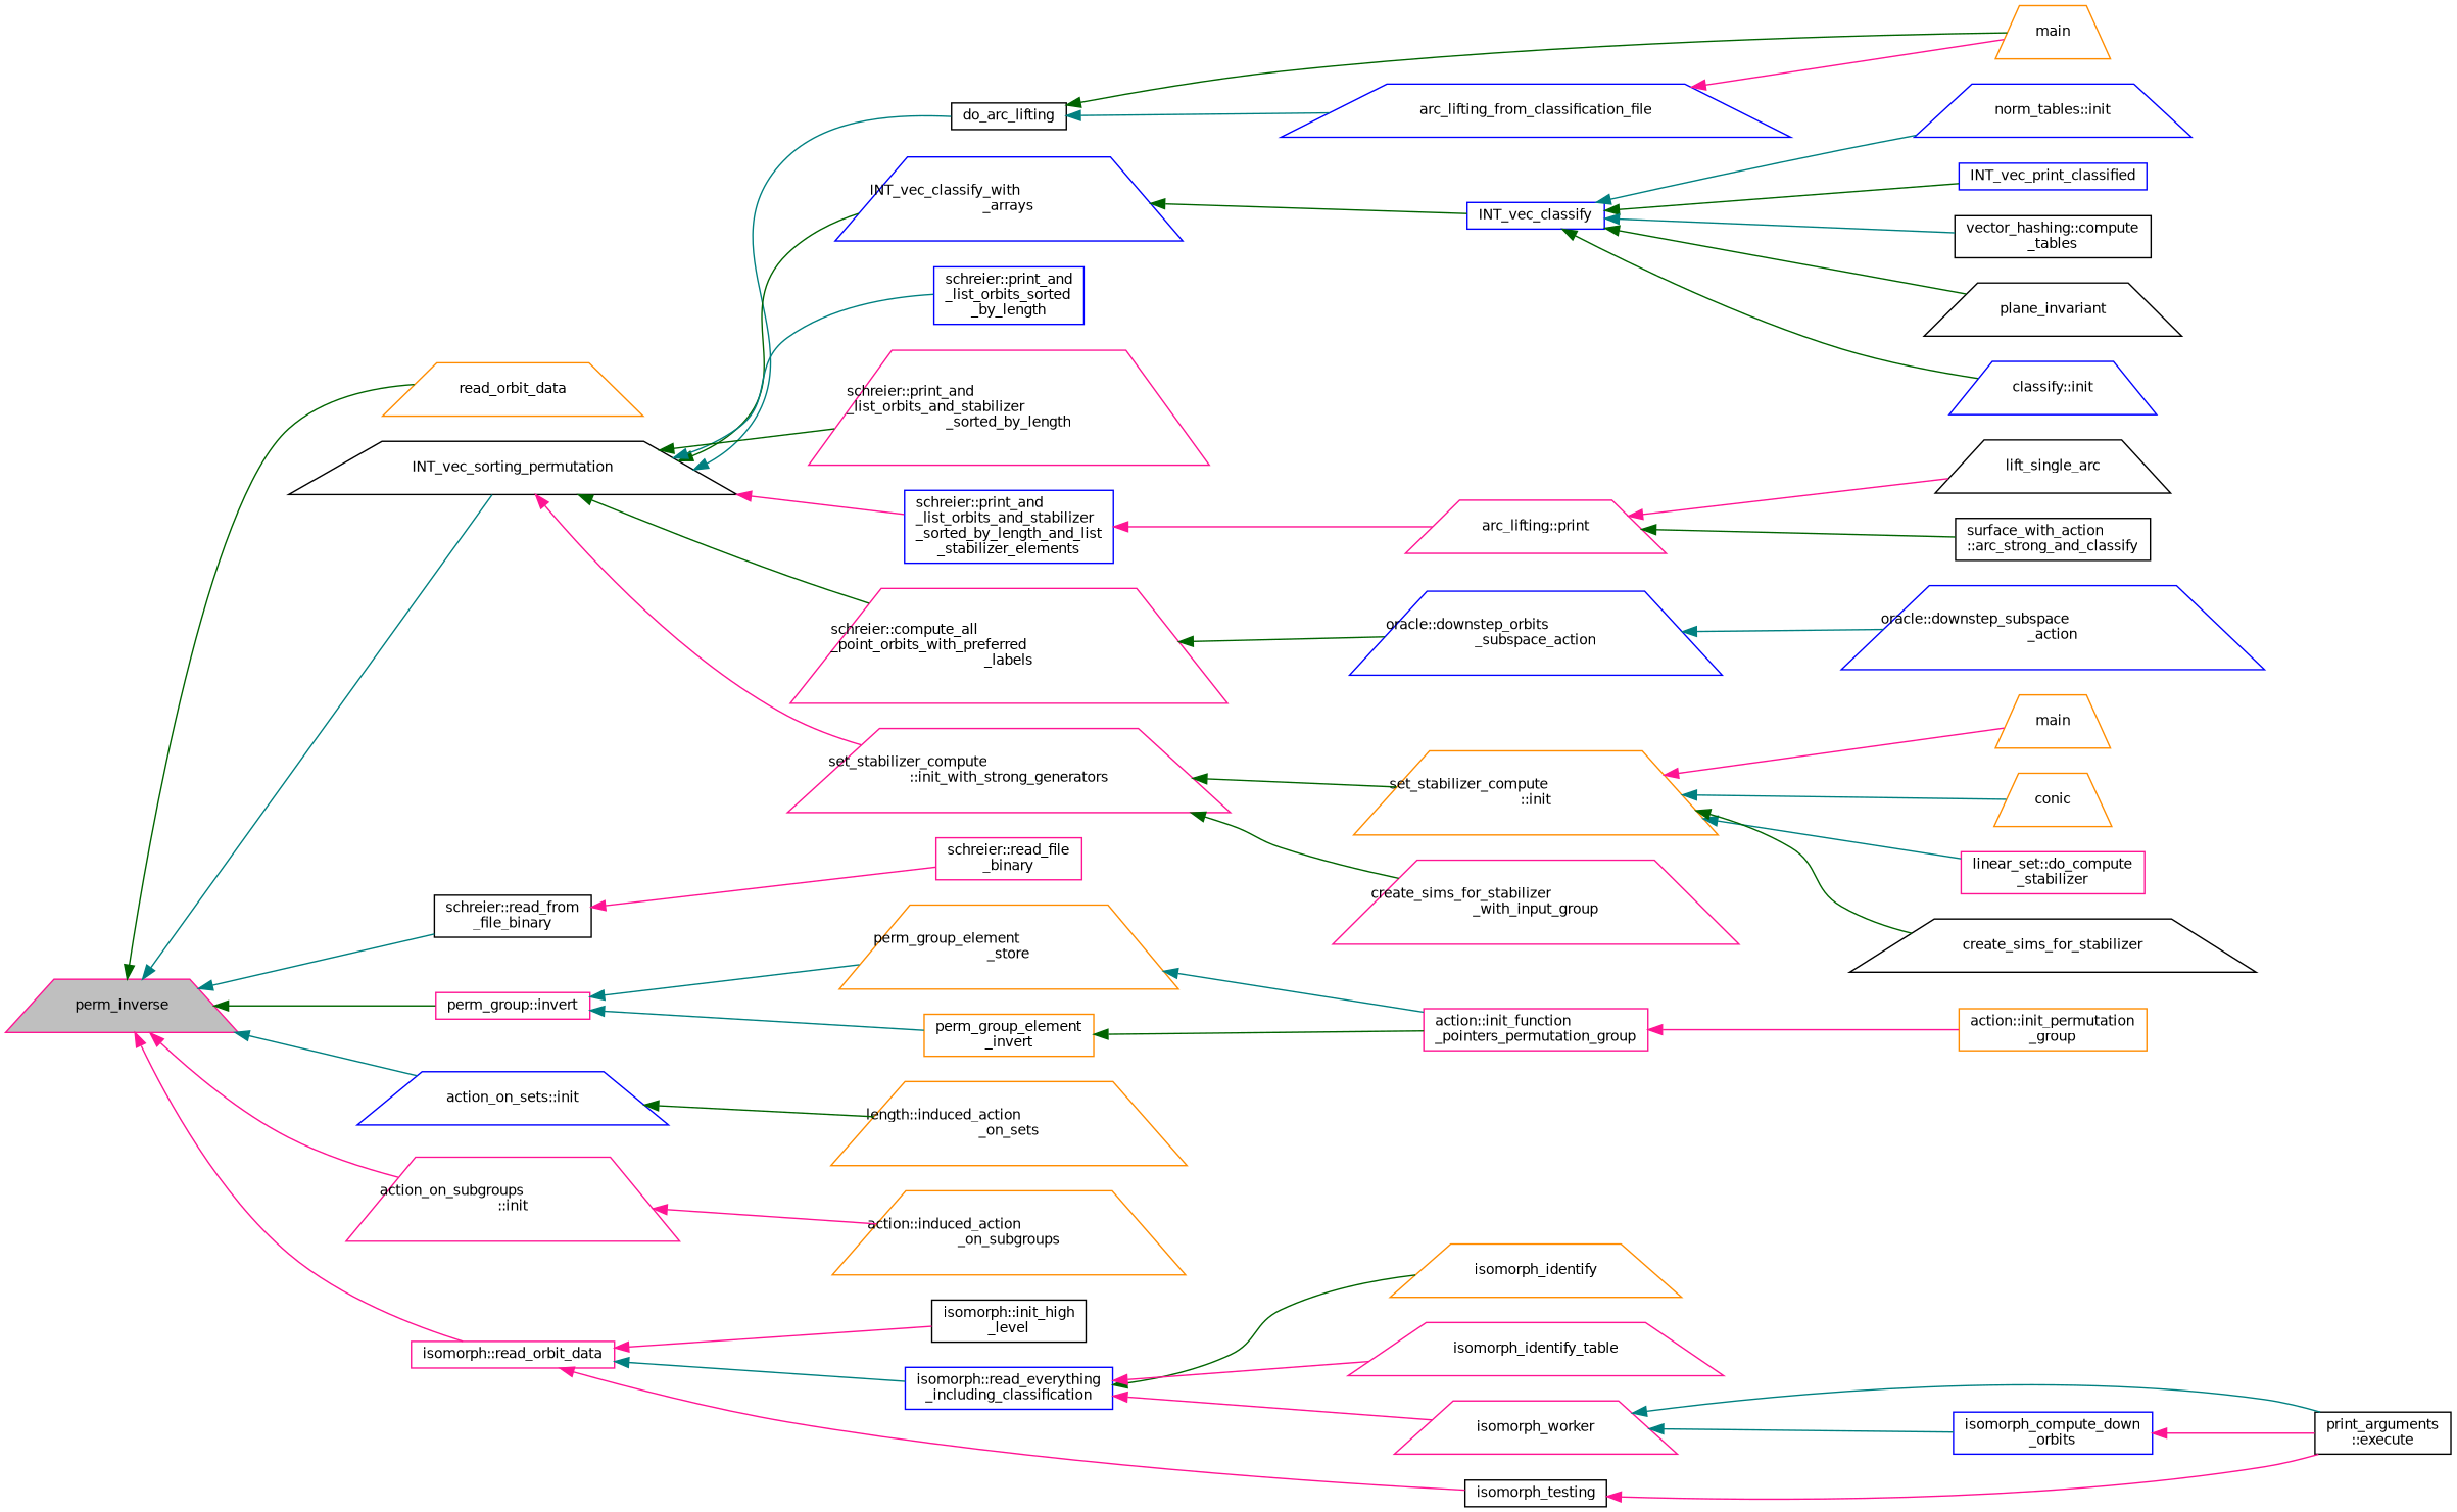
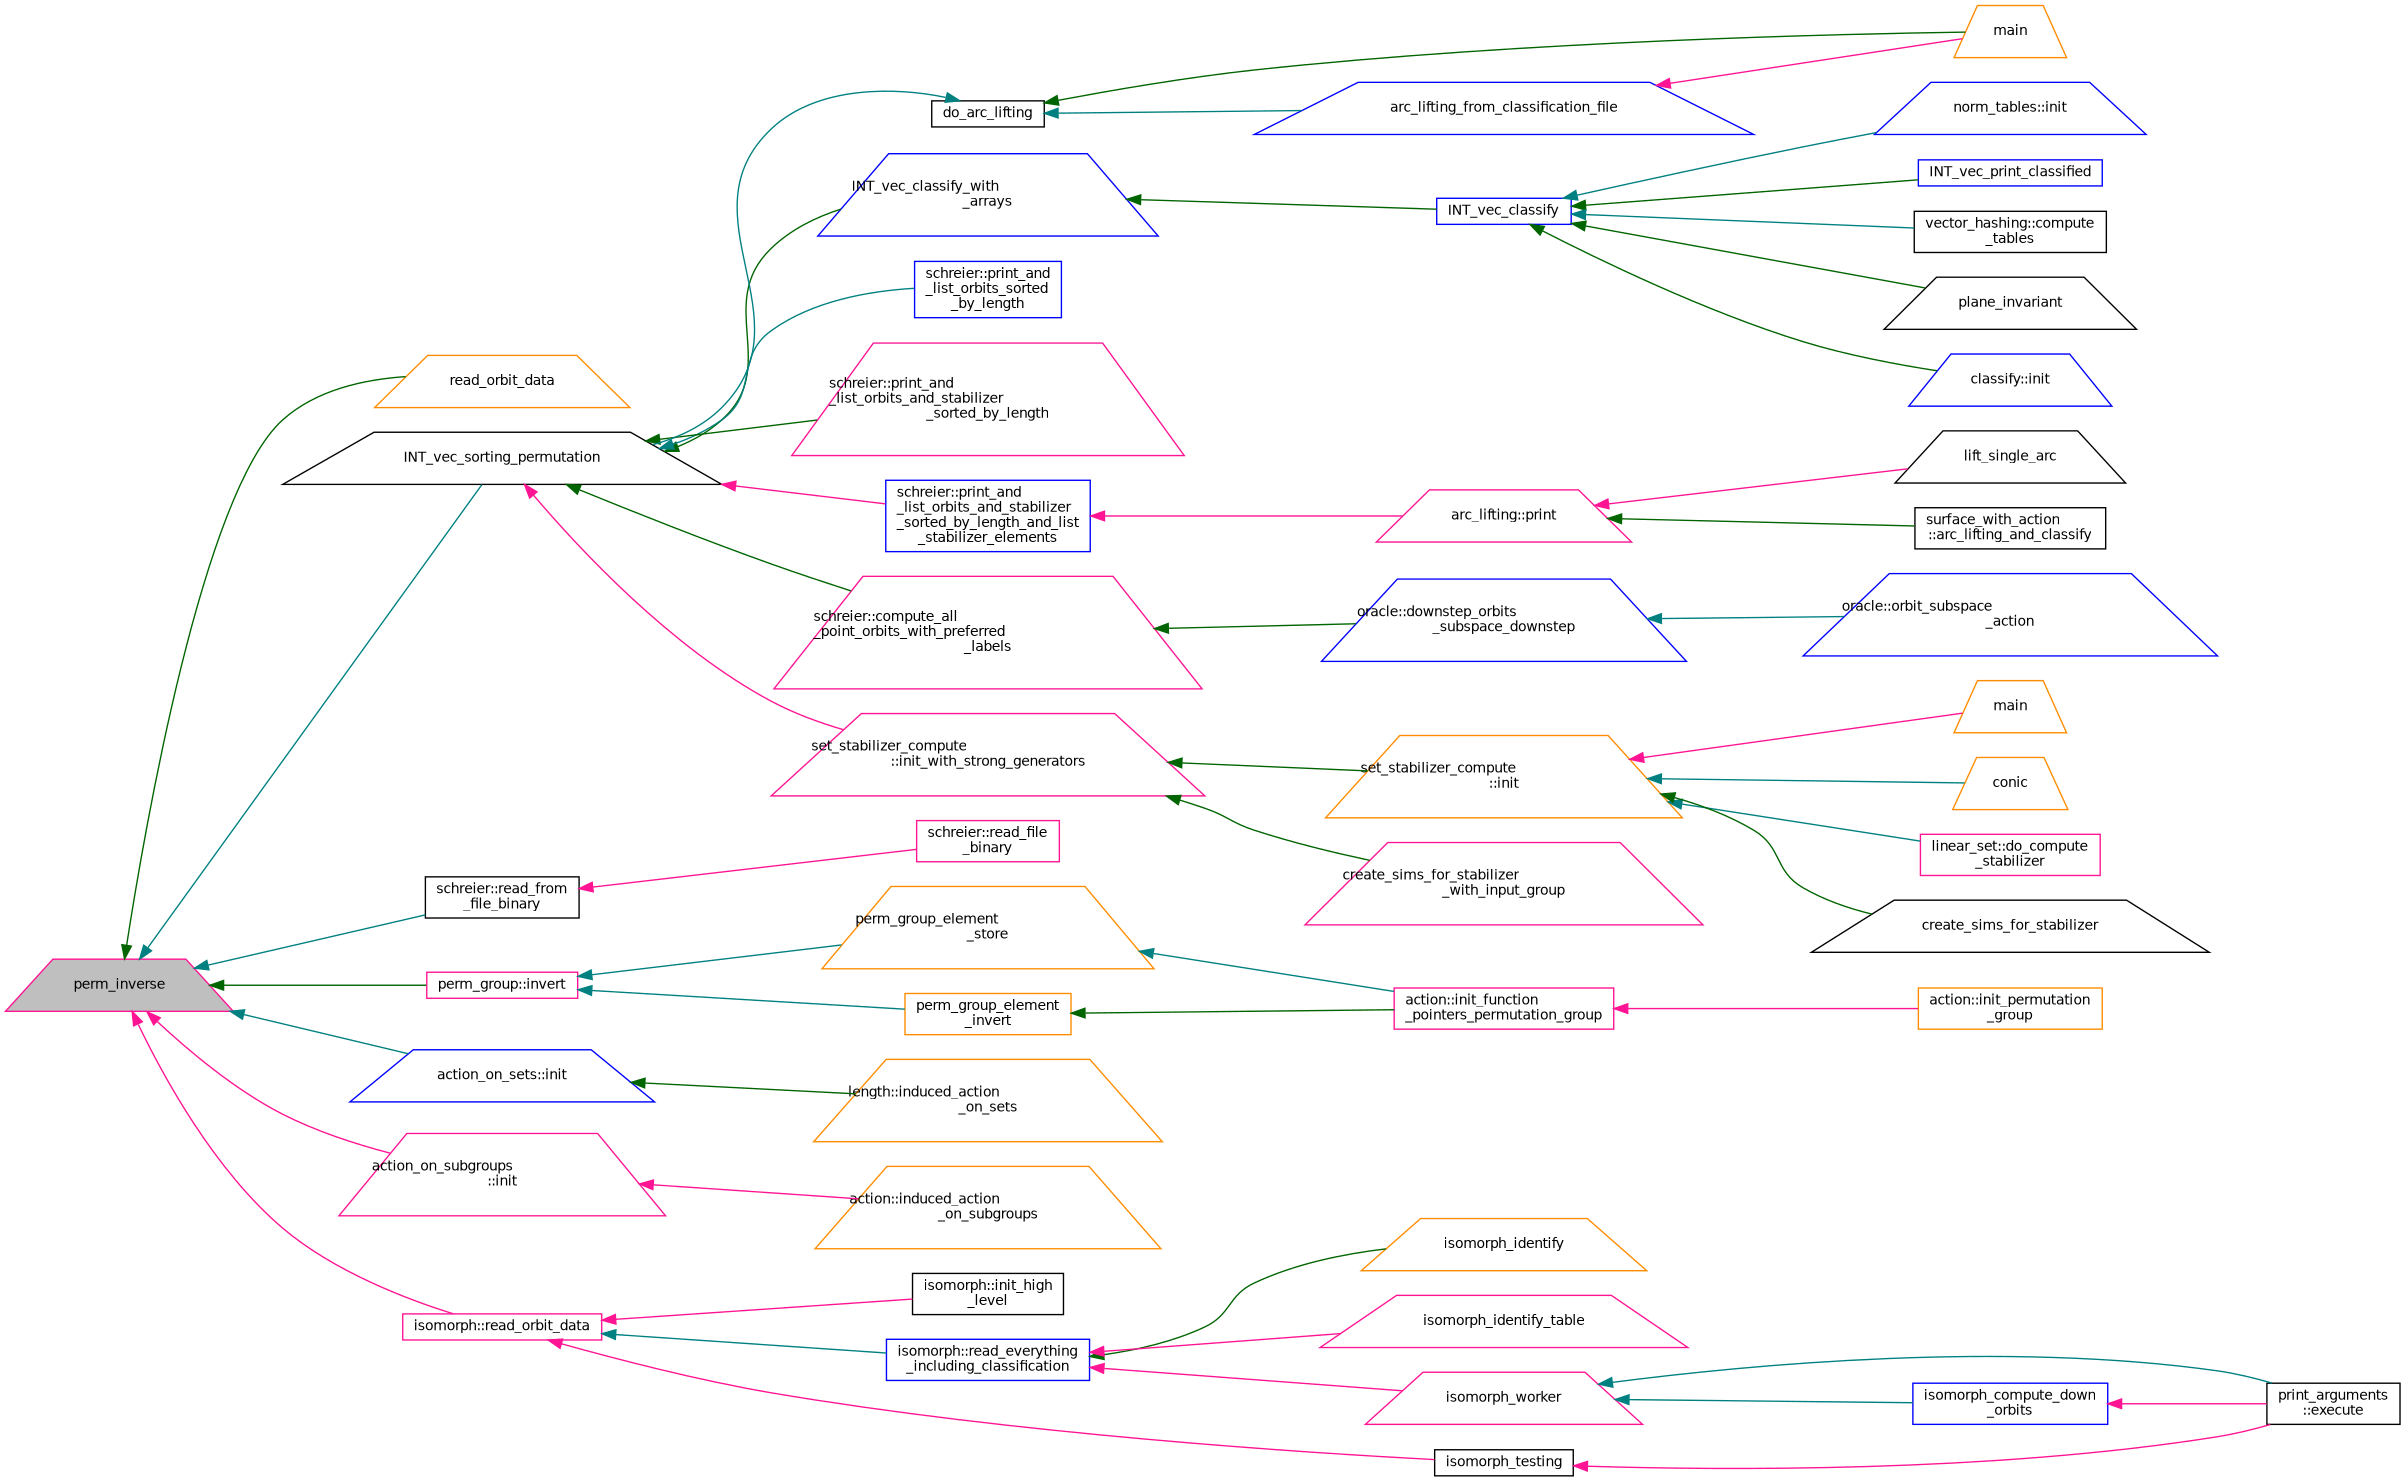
  digraph {
    rankdir=LR
    node [color=deeppink fillcolor=white fontname=Helvetica fontsize=10 shape=trapezium style=filled]
    edge [color=darkgreen dir=back fontname=Helvetica fontsize=10 labelfontname=Helvetica labelfontsize=10 style=solid]
    n1 [fillcolor=grey75 fontcolor=black height=0.2 label=perm_inverse width=0.4]
    n2 [color=darkorange height=0.2 label=read_orbit_data width=0.4]
    n3 [color=black height=0.2 label=INT_vec_sorting_permutation width=0.4]
    n4 [color=black height=0.2 label="schreier::read_from\l_file_binary" shape=box width=0.4]
    n5 [height=0.2 label="perm_group::invert" shape=box width=0.4]
    n6 [color=blue height=0.2 label="action_on_sets::init" width=0.4]
    n7 [height=0.2 label="action_on_subgroups\l::init" width=0.4]
    n8 [height=0.2 label="isomorph::read_orbit_data" shape=box width=0.4]
    n9 [color=black height=0.2 label=do_arc_lifting shape=box width=0.4]
    n10 [color=blue height=0.2 label="INT_vec_classify_with\l_arrays" width=0.4]
    n11 [color=blue height=0.2 label="schreier::print_and\l_list_orbits_sorted\l_by_length" shape=box width=0.4]
    n12 [height=0.2 label="schreier::print_and\l_list_orbits_and_stabilizer\l_sorted_by_length" width=0.4]
    n13 [color=blue height=0.2 label="schreier::print_and\l_list_orbits_and_stabilizer\l_sorted_by_length_and_list\l_stabilizer_elements" shape=box width=0.4]
    n14 [height=0.2 label="schreier::compute_all\l_point_orbits_with_preferred\l_labels" width=0.4]
    n15 [height=0.2 label="set_stabilizer_compute\l::init_with_strong_generators" width=0.4]
    n16 [height=0.2 label="schreier::read_file\l_binary" shape=box width=0.4]
    n17 [color=darkorange height=0.2 label="perm_group_element\l_store" width=0.4]
    n18 [color=darkorange height=0.2 label="perm_group_element\l_invert" shape=box width=0.4]
    n19 [color=darkorange height=0.2 label="length::induced_action\l_on_sets" width=0.4]
    n20 [color=darkorange height=0.2 label="action::induced_action\l_on_subgroups" width=0.4]
    n21 [color=black height=0.2 label="isomorph::init_high\l_level" shape=box width=0.4]
    n22 [color=blue height=0.2 label="isomorph::read_everything\l_including_classification" shape=box width=0.4]
    n23 [color=black height=0.2 label=isomorph_testing shape=box width=0.4]
    n24 [color=darkorange height=0.2 label=main width=0.4]
    n25 [color=blue height=0.2 label=arc_lifting_from_classification_file width=0.4]
    n26 [color=blue height=0.2 label=INT_vec_classify shape=box width=0.4]
    n27 [height=0.2 label="arc_lifting::print" width=0.4]
-   n28 [color=blue height=0.2 label="oracle::downstep_orbits\l_subspace_action" width=0.4]
+   n28 [color=blue height=0.2 label="oracle::downstep_orbits\l_subspace_downstep" width=0.4]
    n29 [color=darkorange height=0.2 label="set_stabilizer_compute\l::init" width=0.4]
    n30 [height=0.2 label="create_sims_for_stabilizer\l_with_input_group" width=0.4]
    n31 [color=blue height=0.2 label="norm_tables::init" width=0.4]
    n32 [color=blue height=0.2 label=INT_vec_print_classified shape=box width=0.4]
    n33 [color=black height=0.2 label="vector_hashing::compute\l_tables" shape=box width=0.4]
    n34 [color=black height=0.2 label=plane_invariant width=0.4]
    n35 [color=blue height=0.2 label="classify::init" width=0.4]
    n36 [color=black height=0.2 label=lift_single_arc width=0.4]
-   n37 [color=black height=0.2 label="surface_with_action\l::arc_strong_and_classify" shape=box width=0.4]
-   n38 [color=blue height=0.2 label="oracle::downstep_subspace\l_action" width=0.4]
+   n37 [color=black height=0.2 label="surface_with_action\l::arc_lifting_and_classify" shape=box width=0.4]
+   n38 [color=blue height=0.2 label="oracle::orbit_subspace\l_action" width=0.4]
    n39 [color=darkorange height=0.2 label=main width=0.4]
    n40 [color=darkorange height=0.2 label=conic width=0.4]
    n41 [height=0.2 label="linear_set::do_compute\l_stabilizer" shape=box width=0.4]
    n42 [color=black height=0.2 label=create_sims_for_stabilizer width=0.4]
    n43 [height=0.2 label="action::init_function\l_pointers_permutation_group" shape=box width=0.4]
    n44 [color=darkorange height=0.2 label="action::init_permutation\l_group" shape=box width=0.4]
    n45 [color=darkorange height=0.2 label=isomorph_identify width=0.4]
    n46 [height=0.2 label=isomorph_identify_table width=0.4]
    n47 [height=0.2 label=isomorph_worker width=0.4]
    n48 [color=black height=0.2 label="print_arguments\l::execute" shape=box width=0.4]
    n49 [color=blue height=0.2 label="isomorph_compute_down\l_orbits" shape=box width=0.4]
    n1 -> n2
    n1 -> n3 [color=teal]
    n1 -> n4 [color=teal]
    n1 -> n5
    n1 -> n6 [color=teal]
    n1 -> n7 [color=deeppink]
    n1 -> n8 [color=deeppink]
-   n3 -> n9 [color=teal]
+   n9 -> n3 [color=teal]
    n3 -> n10
    n3 -> n11 [color=teal]
    n3 -> n12
    n3 -> n13 [color=deeppink]
    n3 -> n14
    n3 -> n15 [color=deeppink]
    n4 -> n16 [color=deeppink]
    n5 -> n17 [color=teal]
    n5 -> n18 [color=teal]
    n6 -> n19
    n7 -> n20 [color=deeppink]
    n8 -> n21 [color=deeppink]
    n8 -> n22 [color=teal]
    n8 -> n23 [color=deeppink]
    n9 -> n24
    n9 -> n25 [color=teal]
    n10 -> n26
    n13 -> n27 [color=deeppink]
    n14 -> n28
    n15 -> n29
    n15 -> n30
    n17 -> n43 [color=teal]
    n18 -> n43
    n22 -> n45
    n22 -> n46 [color=deeppink]
    n22 -> n47 [color=deeppink]
    n23 -> n48 [color=deeppink]
    n25 -> n24 [color=deeppink]
    n26 -> n31 [color=teal]
    n26 -> n32
    n26 -> n33 [color=teal]
    n26 -> n34
    n26 -> n35
    n27 -> n36 [color=deeppink]
    n27 -> n37
    n28 -> n38 [color=teal]
    n29 -> n39 [color=deeppink]
    n29 -> n40 [color=teal]
    n29 -> n41 [color=teal]
    n29 -> n42
    n43 -> n44 [color=deeppink]
    n47 -> n48 [color=teal]
    n47 -> n49 [color=teal]
    n49 -> n48 [color=deeppink]
  }
